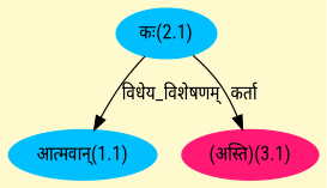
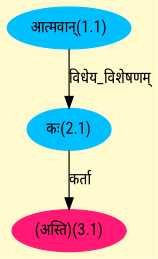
  digraph {
    bgcolor=lemonchiffon1
    compound=true
    fontname="Roboto Condensed"
    rankdir=BT
    node [color="#00BFFF" fontname="Roboto Condensed" style=filled]
    edge [dir=back fontname="Roboto Condensed"]
    n1 [label="आत्मवान्(1.1)"]
    n2 [label="कः(2.1)"]
    n3 [color="#FF1975" label="(अस्ति)(3.1)"]
-   n1 -> n2 [label="विधेय_विशेषणम्"]
+   n2 -> n1 [label="विधेय_विशेषणम्"]
    n3 -> n2 [label="कर्ता"]
  }
